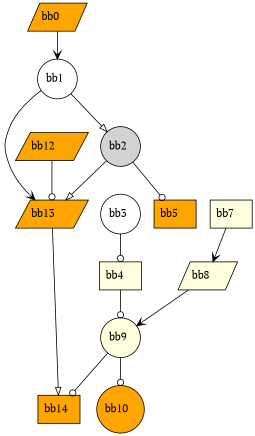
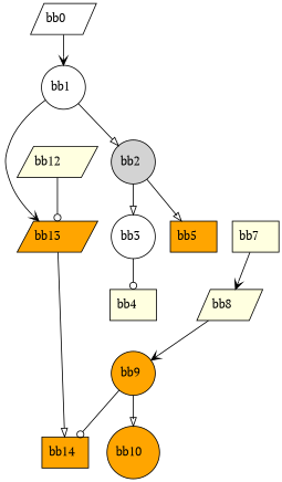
  digraph {
    fontname="PT Serif"
    node [fillcolor=orange fontname="PT Serif" shape=circle style=filled]
    edge [arrowhead=odot fontname="PT Serif"]
-   n1 [label="bb0\l" shape=parallelogram]
+   n1 [fillcolor=white label="bb0\l" shape=parallelogram]
    n2 [fillcolor=white label="bb1\l"]
    n3 [label="bb13\l" shape=parallelogram]
    n4 [fillcolor=lightgrey label="bb2\l"]
    n5 [label="bb14\l" shape=box]
    n6 [fillcolor=white label="bb3\l"]
    n7 [label="bb5\l" shape=box]
    n8 [fillcolor=lightyellow label="bb4\l" shape=box]
-   n9 [fillcolor=lightyellow label="bb9\l"]
+   n9 [label="bb9\l"]
    n10 [label="bb10\l"]
    n11 [fillcolor=lightyellow label="bb7\l" shape=box]
    n12 [fillcolor=lightyellow label="bb8\l" shape=parallelogram]
-   n13 [label="bb12\l" shape=parallelogram]
+   n13 [fillcolor=lightyellow label="bb12\l" shape=parallelogram]
    n1 -> n2 [arrowhead=vee]
    n2 -> n3 [arrowhead=vee]
    n2 -> n4 [arrowhead=onormal]
    n3 -> n5 [arrowhead=onormal]
-   n4 -> n3 [arrowhead=onormal]
-   n4 -> n7
+   n4 -> n6 [arrowhead=onormal]
+   n4 -> n7 [arrowhead=onormal]
    n6 -> n8
-   n8 -> n9
    n9 -> n5
-   n9 -> n10
+   n9 -> n10 [arrowhead=onormal]
    n11 -> n12 [arrowhead=vee]
    n12 -> n9 [arrowhead=vee]
    n13 -> n3
  }
